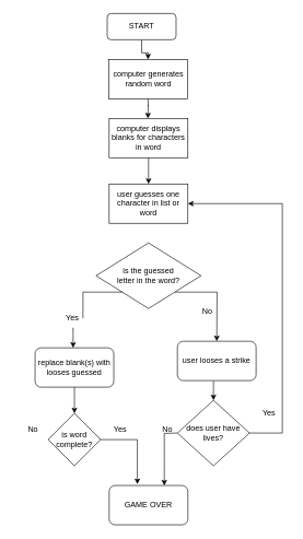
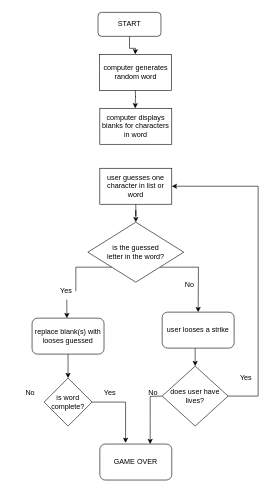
  <mxCell id="0" />
  <mxCell id="1" parent="0" />
  <mxCell id="2" value="" style="edgeStyle=orthogonalEdgeStyle;rounded=0;orthogonalLoop=1;jettySize=auto;html=1;" parent="1" source="3" edge="1"><mxGeometry relative="1" as="geometry"><mxPoint x="225" y="90" as="targetPoint" /></mxGeometry></mxCell>
  <mxCell id="3" value="START" style="rounded=1;whiteSpace=wrap;html=1;" parent="1" vertex="1"><mxGeometry x="163" y="20" width="105" height="40" as="geometry" /></mxCell>
  <mxCell id="4" style="edgeStyle=orthogonalEdgeStyle;rounded=0;orthogonalLoop=1;jettySize=auto;html=1;exitX=0.5;exitY=1;exitDx=0;exitDy=0;entryX=0.5;entryY=0;entryDx=0;entryDy=0;" parent="1" edge="1"><mxGeometry relative="1" as="geometry"><mxPoint x="225" y="140" as="sourcePoint" /><mxPoint x="225" y="180" as="targetPoint" /></mxGeometry></mxCell>
  <mxCell id="5" value="computer generates random word" style="rounded=0;whiteSpace=wrap;html=1;" parent="1" vertex="1"><mxGeometry x="165.5" y="90" width="120" height="60" as="geometry" /></mxCell>
- <mxCell id="6" value="" style="edgeStyle=orthogonalEdgeStyle;rounded=0;orthogonalLoop=1;jettySize=auto;html=1;" parent="1" source="7" target="9" edge="1"><mxGeometry relative="1" as="geometry" /></mxCell>
  <mxCell id="7" value="computer displays blanks for characters in word" style="rounded=0;whiteSpace=wrap;html=1;" parent="1" vertex="1"><mxGeometry x="166" y="180" width="120" height="60" as="geometry" /></mxCell>
+ <mxCell id="8" value="" style="edgeStyle=orthogonalEdgeStyle;rounded=0;orthogonalLoop=1;jettySize=auto;html=1;" parent="1" source="9" target="11" edge="1"><mxGeometry relative="1" as="geometry" /></mxCell>
  <mxCell id="9" value="user guesses one character in list or word" style="rounded=0;whiteSpace=wrap;html=1;" parent="1" vertex="1"><mxGeometry x="166" y="280" width="120" height="60" as="geometry" /></mxCell>
  <mxCell id="10" style="edgeStyle=orthogonalEdgeStyle;rounded=0;orthogonalLoop=1;jettySize=auto;html=1;exitX=1;exitY=1;exitDx=0;exitDy=0;" parent="1" source="11" edge="1"><mxGeometry relative="1" as="geometry"><mxPoint x="330" y="520" as="targetPoint" /></mxGeometry></mxCell>
  <mxCell id="11" value="&lt;div&gt;is the guessed&lt;/div&gt;&lt;div&gt; letter in the word?&lt;/div&gt;" style="rhombus;whiteSpace=wrap;html=1;" parent="1" vertex="1"><mxGeometry x="146" y="370" width="160" height="100" as="geometry" /></mxCell>
  <mxCell id="12" style="edgeStyle=orthogonalEdgeStyle;rounded=0;orthogonalLoop=1;jettySize=auto;html=1;exitX=0.5;exitY=1;exitDx=0;exitDy=0;" parent="1" source="13" edge="1"><mxGeometry relative="1" as="geometry"><mxPoint x="113" y="630" as="targetPoint" /></mxGeometry></mxCell>
  <mxCell id="13" value="replace blank(s) with looses guessed" style="rounded=1;whiteSpace=wrap;html=1;" parent="1" vertex="1"><mxGeometry x="53" y="530" width="120" height="60" as="geometry" /></mxCell>
  <mxCell id="14" style="edgeStyle=orthogonalEdgeStyle;rounded=0;orthogonalLoop=1;jettySize=auto;html=1;exitX=0.5;exitY=1;exitDx=0;exitDy=0;" parent="1" source="15" edge="1"><mxGeometry relative="1" as="geometry"><mxPoint x="111" y="530" as="targetPoint" /></mxGeometry></mxCell>
  <mxCell id="15" value="Yes" style="text;html=1;strokeColor=none;fillColor=none;align=center;verticalAlign=middle;whiteSpace=wrap;rounded=0;" parent="1" vertex="1"><mxGeometry x="80" y="470" width="60" height="30" as="geometry" /></mxCell>
  <mxCell id="16" value="" style="edgeStyle=orthogonalEdgeStyle;rounded=0;orthogonalLoop=1;jettySize=auto;html=1;exitX=0;exitY=1;exitDx=0;exitDy=0;endArrow=none;" parent="1" source="11" target="15" edge="1"><mxGeometry relative="1" as="geometry"><mxPoint x="120" y="530" as="targetPoint" /><mxPoint x="186" y="445" as="sourcePoint" /></mxGeometry></mxCell>
  <mxCell id="17" value="" style="edgeStyle=orthogonalEdgeStyle;rounded=0;orthogonalLoop=1;jettySize=auto;html=1;entryX=0.5;entryY=0;entryDx=0;entryDy=0;" parent="1" source="18" target="29" edge="1"><mxGeometry relative="1" as="geometry"><mxPoint x="325" y="610" as="targetPoint" /><Array as="points"><mxPoint x="325" y="590" /><mxPoint x="325" y="590" /></Array></mxGeometry></mxCell>
  <mxCell id="18" value="user looses a strike" style="rounded=1;whiteSpace=wrap;html=1;" parent="1" vertex="1"><mxGeometry x="270" y="520" width="120" height="60" as="geometry" /></mxCell>
  <mxCell id="19" style="edgeStyle=orthogonalEdgeStyle;rounded=0;orthogonalLoop=1;jettySize=auto;html=1;exitX=1;exitY=0.5;exitDx=0;exitDy=0;entryX=1;entryY=0.5;entryDx=0;entryDy=0;" parent="1" target="9" edge="1"><mxGeometry relative="1" as="geometry"><mxPoint x="550" y="370" as="targetPoint" /><mxPoint x="380" y="660" as="sourcePoint" /><Array as="points"><mxPoint x="430" y="660" /><mxPoint x="430" y="310" /></Array></mxGeometry></mxCell>
  <mxCell id="20" style="edgeStyle=orthogonalEdgeStyle;rounded=0;orthogonalLoop=1;jettySize=auto;html=1;exitX=0;exitY=0.5;exitDx=0;exitDy=0;" parent="1" edge="1"><mxGeometry relative="1" as="geometry"><mxPoint x="250" y="740" as="targetPoint" /><mxPoint x="270" y="660" as="sourcePoint" /></mxGeometry></mxCell>
  <mxCell id="21" value="No" style="text;html=1;strokeColor=none;fillColor=none;align=center;verticalAlign=middle;whiteSpace=wrap;rounded=0;" parent="1" vertex="1"><mxGeometry x="286" y="460" width="60" height="30" as="geometry" /></mxCell>
  <mxCell id="22" value="Yes" style="text;html=1;strokeColor=none;fillColor=none;align=center;verticalAlign=middle;whiteSpace=wrap;rounded=0;" parent="1" vertex="1"><mxGeometry x="380" y="620" width="60" height="20" as="geometry" /></mxCell>
  <mxCell id="23" value="GAME OVER" style="rounded=1;whiteSpace=wrap;html=1;" parent="1" vertex="1"><mxGeometry x="166" y="740" width="120" height="60" as="geometry" /></mxCell>
  <mxCell id="24" value="No" style="text;html=1;strokeColor=none;fillColor=none;align=center;verticalAlign=middle;whiteSpace=wrap;rounded=0;" parent="1" vertex="1"><mxGeometry x="225" y="640" width="60" height="30" as="geometry" /></mxCell>
  <mxCell id="25" style="edgeStyle=orthogonalEdgeStyle;rounded=0;orthogonalLoop=1;jettySize=auto;html=1;exitX=1;exitY=0.5;exitDx=0;exitDy=0;entryX=0.358;entryY=-0.033;entryDx=0;entryDy=0;entryPerimeter=0;" parent="1" source="26" target="23" edge="1"><mxGeometry relative="1" as="geometry" /></mxCell>
  <mxCell id="26" value="is word complete?" style="rhombus;whiteSpace=wrap;html=1;" parent="1" vertex="1"><mxGeometry x="73" y="630" width="80" height="80" as="geometry" /></mxCell>
  <mxCell id="27" value="Yes" style="text;html=1;strokeColor=none;fillColor=none;align=center;verticalAlign=middle;whiteSpace=wrap;rounded=0;" parent="1" vertex="1"><mxGeometry x="153" y="640" width="60" height="30" as="geometry" /></mxCell>
  <mxCell id="28" value="No" style="text;html=1;strokeColor=none;fillColor=none;align=center;verticalAlign=middle;whiteSpace=wrap;rounded=0;" parent="1" vertex="1"><mxGeometry x="20" y="640" width="60" height="30" as="geometry" /></mxCell>
  <mxCell id="29" value="does user have lives?" style="rhombus;whiteSpace=wrap;html=1;" parent="1" vertex="1"><mxGeometry x="270" y="610" width="110" height="100" as="geometry" /></mxCell>
